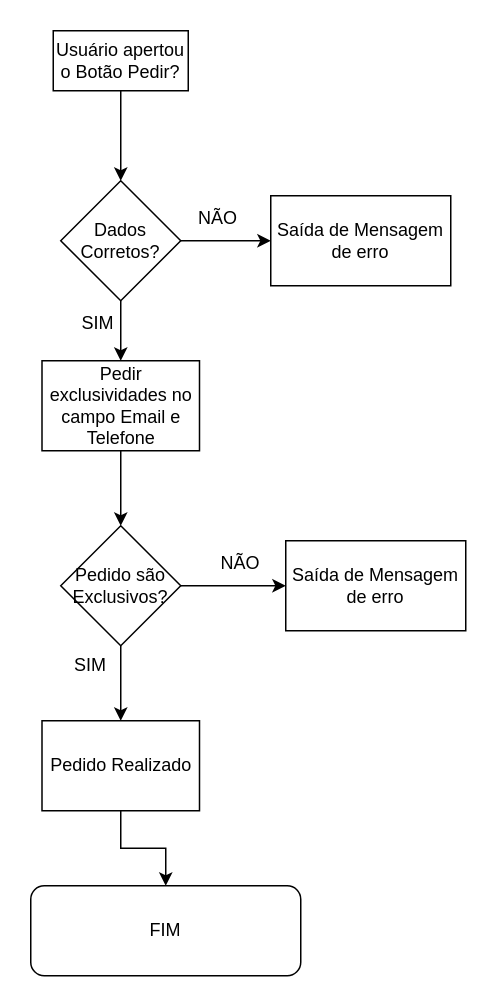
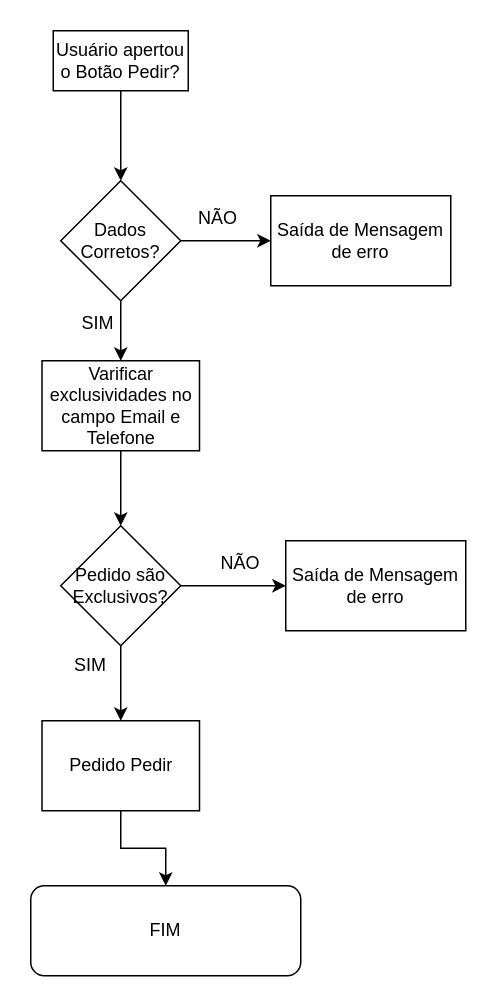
  <mxCell id="0" />
  <mxCell id="1" parent="0" />
  <mxCell id="2" value="" style="edgeStyle=orthogonalEdgeStyle;rounded=0;orthogonalLoop=1;jettySize=auto;html=1;" parent="1" source="3" target="6" edge="1"><mxGeometry relative="1" as="geometry" /></mxCell>
  <mxCell id="3" value="Usuário apertou o Botão Pedir?" style="rounded=0;whiteSpace=wrap;html=1;" parent="1" vertex="1"><mxGeometry x="35" y="20" width="90" height="40" as="geometry" /></mxCell>
  <mxCell id="4" value="" style="edgeStyle=orthogonalEdgeStyle;rounded=0;orthogonalLoop=1;jettySize=auto;html=1;" parent="1" source="6" target="8" edge="1"><mxGeometry relative="1" as="geometry" /></mxCell>
  <mxCell id="5" value="" style="edgeStyle=orthogonalEdgeStyle;rounded=0;orthogonalLoop=1;jettySize=auto;html=1;" parent="1" source="6" target="10" edge="1"><mxGeometry relative="1" as="geometry" /></mxCell>
  <mxCell id="6" value="Dados Corretos?" style="rhombus;whiteSpace=wrap;html=1;rounded=0;" parent="1" vertex="1"><mxGeometry x="40" y="120" width="80" height="80" as="geometry" /></mxCell>
  <mxCell id="7" value="" style="edgeStyle=orthogonalEdgeStyle;rounded=0;orthogonalLoop=1;jettySize=auto;html=1;" parent="1" source="8" target="14" edge="1"><mxGeometry relative="1" as="geometry" /></mxCell>
- <mxCell id="8" value="Pedir exclusividades no campo Email e Telefone" style="whiteSpace=wrap;html=1;rounded=0;" parent="1" vertex="1"><mxGeometry x="27.5" y="240" width="105" height="60" as="geometry" /></mxCell>
+ <mxCell id="8" value="Varificar exclusividades no campo Email e Telefone" style="whiteSpace=wrap;html=1;rounded=0;" parent="1" vertex="1"><mxGeometry x="27.5" y="240" width="105" height="60" as="geometry" /></mxCell>
  <mxCell id="9" value="SIM" style="text;html=1;strokeColor=none;fillColor=none;align=center;verticalAlign=middle;whiteSpace=wrap;rounded=0;" parent="1" vertex="1"><mxGeometry x="35" y="200" width="60" height="30" as="geometry" /></mxCell>
  <mxCell id="10" value="Saída de Mensagem de erro" style="whiteSpace=wrap;html=1;rounded=0;" parent="1" vertex="1"><mxGeometry x="180" y="130" width="120" height="60" as="geometry" /></mxCell>
  <mxCell id="11" value="NÃO" style="text;html=1;strokeColor=none;fillColor=none;align=center;verticalAlign=middle;whiteSpace=wrap;rounded=0;" parent="1" vertex="1"><mxGeometry x="115" y="130" width="60" height="30" as="geometry" /></mxCell>
  <mxCell id="12" value="" style="edgeStyle=orthogonalEdgeStyle;rounded=0;orthogonalLoop=1;jettySize=auto;html=1;" parent="1" source="14" target="16" edge="1"><mxGeometry relative="1" as="geometry" /></mxCell>
  <mxCell id="13" value="" style="edgeStyle=orthogonalEdgeStyle;rounded=0;orthogonalLoop=1;jettySize=auto;html=1;" parent="1" source="14" target="18" edge="1"><mxGeometry relative="1" as="geometry" /></mxCell>
  <mxCell id="14" value="Pedido são Exclusivos?" style="rhombus;whiteSpace=wrap;html=1;" parent="1" vertex="1"><mxGeometry x="40" y="350" width="80" height="80" as="geometry" /></mxCell>
  <mxCell id="15" value="" style="edgeStyle=orthogonalEdgeStyle;rounded=0;orthogonalLoop=1;jettySize=auto;html=1;" edge="1" parent="1" source="16" target="20"><mxGeometry relative="1" as="geometry" /></mxCell>
- <mxCell id="16" value="Pedido Realizado" style="whiteSpace=wrap;html=1;" parent="1" vertex="1"><mxGeometry x="27.5" y="480" width="105" height="60" as="geometry" /></mxCell>
+ <mxCell id="16" value="Pedido Pedir" style="whiteSpace=wrap;html=1;" parent="1" vertex="1"><mxGeometry x="27.5" y="480" width="105" height="60" as="geometry" /></mxCell>
  <mxCell id="17" value="SIM" style="text;html=1;strokeColor=none;fillColor=none;align=center;verticalAlign=middle;whiteSpace=wrap;rounded=0;" parent="1" vertex="1"><mxGeometry x="30" y="428" width="60" height="30" as="geometry" /></mxCell>
  <mxCell id="18" value="Saída de Mensagem de erro" style="whiteSpace=wrap;html=1;" parent="1" vertex="1"><mxGeometry x="190" y="360" width="120" height="60" as="geometry" /></mxCell>
  <mxCell id="19" value="NÃO" style="text;html=1;strokeColor=none;fillColor=none;align=center;verticalAlign=middle;whiteSpace=wrap;rounded=0;" parent="1" vertex="1"><mxGeometry x="130" y="360" width="60" height="30" as="geometry" /></mxCell>
  <mxCell id="20" value="FIM" style="rounded=1;whiteSpace=wrap;html=1;" parent="1" vertex="1"><mxGeometry x="20" y="590" width="180" height="60" as="geometry" /></mxCell>
